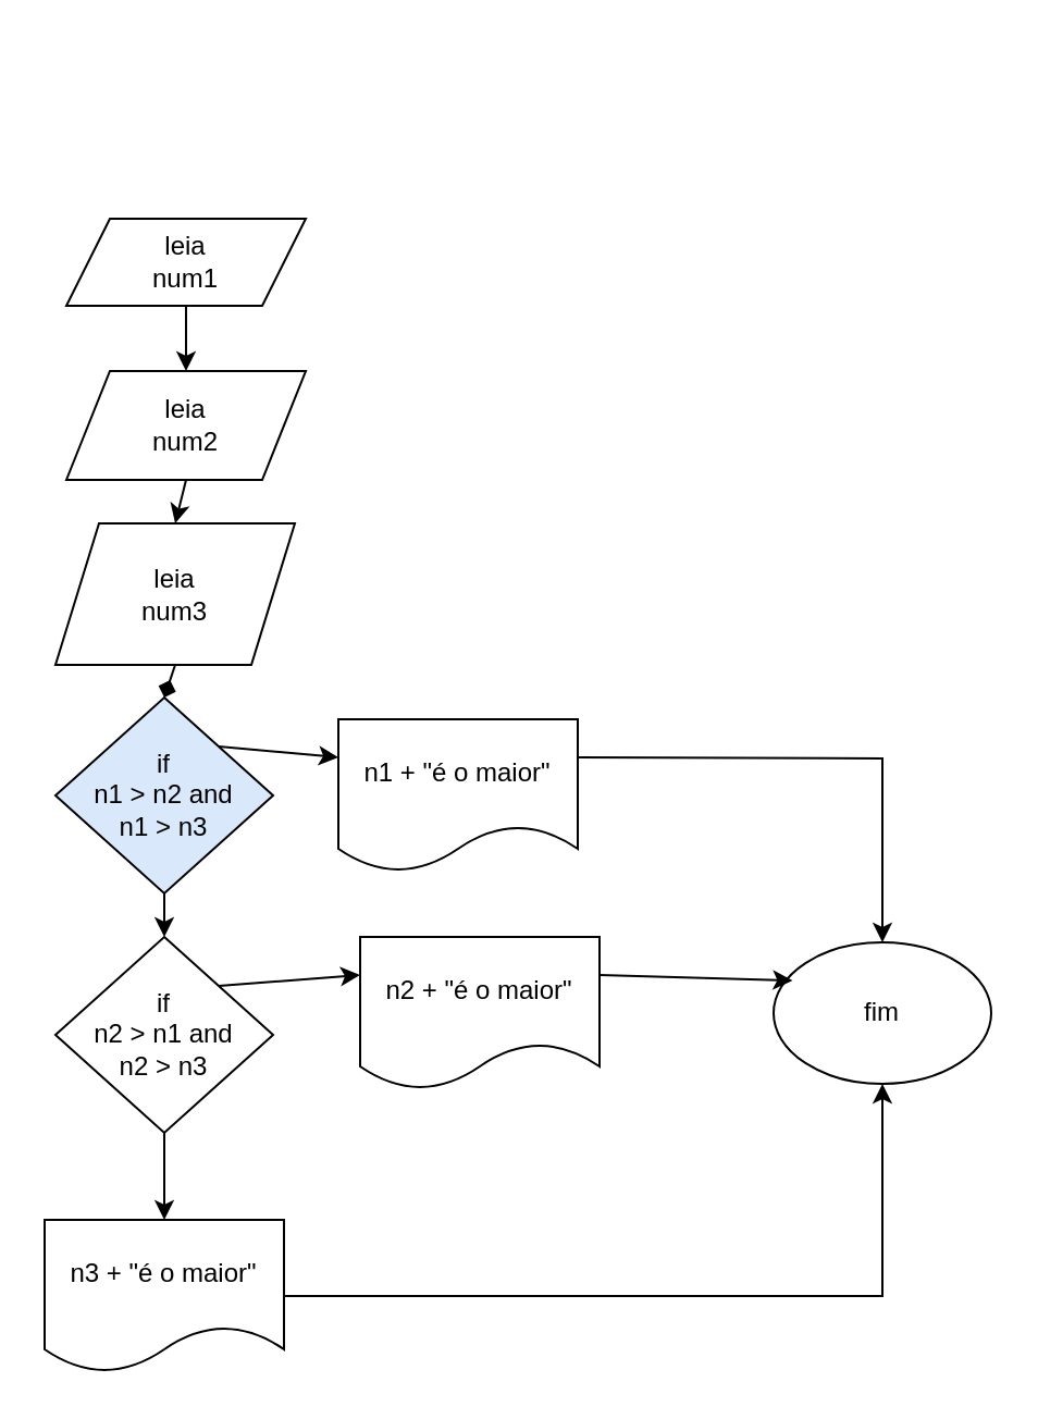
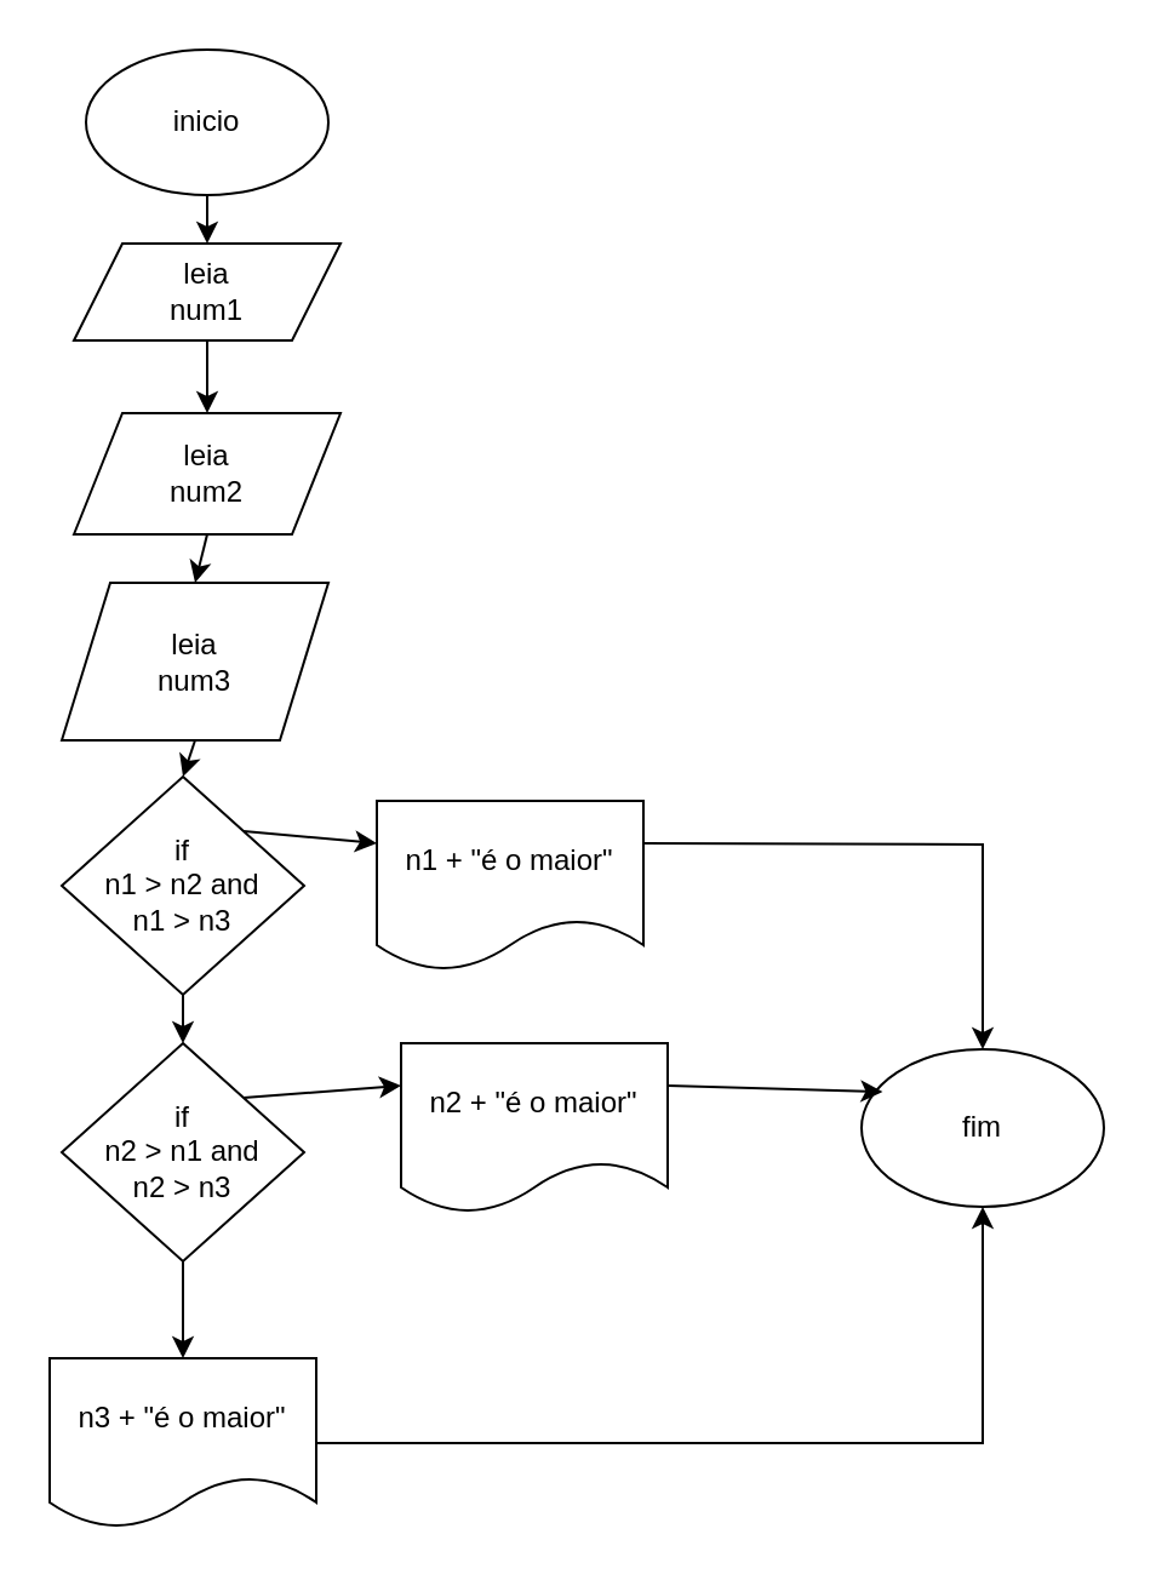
  <mxCell id="0" />
  <mxCell id="1" parent="0" />
+ <mxCell id="2" value="inicio" style="ellipse;whiteSpace=wrap;html=1;" vertex="1" parent="1"><mxGeometry x="35" y="20" width="100" height="60" as="geometry" /></mxCell>
  <mxCell id="3" value="leia&lt;div&gt;num1&lt;/div&gt;" style="shape=parallelogram;perimeter=parallelogramPerimeter;whiteSpace=wrap;html=1;fixedSize=1;" vertex="1" parent="1"><mxGeometry x="30" y="100" width="110" height="40" as="geometry" /></mxCell>
  <mxCell id="4" value="leia&lt;div&gt;num2&lt;/div&gt;" style="shape=parallelogram;perimeter=parallelogramPerimeter;whiteSpace=wrap;html=1;fixedSize=1;" vertex="1" parent="1"><mxGeometry x="30" y="170" width="110" height="50" as="geometry" /></mxCell>
  <mxCell id="5" value="leia&lt;div&gt;num3&lt;/div&gt;" style="shape=parallelogram;perimeter=parallelogramPerimeter;whiteSpace=wrap;html=1;fixedSize=1;" vertex="1" parent="1"><mxGeometry x="25" y="240" width="110" height="65" as="geometry" /></mxCell>
- <mxCell id="6" value="if&lt;div&gt;n1 &amp;gt; n2 and&lt;/div&gt;&lt;div&gt;n1 &amp;gt; n3&lt;/div&gt;" style="rhombus;whiteSpace=wrap;html=1;fillColor=#dae8fc;" vertex="1" parent="1"><mxGeometry x="25" y="320" width="100" height="90" as="geometry" /></mxCell>
+ <mxCell id="6" value="if&lt;div&gt;n1 &amp;gt; n2 and&lt;/div&gt;&lt;div&gt;n1 &amp;gt; n3&lt;/div&gt;" style="rhombus;whiteSpace=wrap;html=1;" vertex="1" parent="1"><mxGeometry x="25" y="320" width="100" height="90" as="geometry" /></mxCell>
  <mxCell id="7" value="if&lt;div&gt;n2 &amp;gt; n1 and&lt;/div&gt;&lt;div&gt;n2 &amp;gt; n3&lt;/div&gt;" style="rhombus;whiteSpace=wrap;html=1;" vertex="1" parent="1"><mxGeometry x="25" y="430" width="100" height="90" as="geometry" /></mxCell>
  <mxCell id="8" value="n1 + &quot;é o maior&quot;" style="shape=document;whiteSpace=wrap;html=1;boundedLbl=1;" vertex="1" parent="1"><mxGeometry x="155" y="330" width="110" height="70" as="geometry" /></mxCell>
  <mxCell id="9" value="n2&lt;span style=&quot;background-color: transparent; color: light-dark(rgb(0, 0, 0), rgb(255, 255, 255));&quot;&gt;&amp;nbsp;+ &quot;é o maior&quot;&lt;/span&gt;" style="shape=document;whiteSpace=wrap;html=1;boundedLbl=1;" vertex="1" parent="1"><mxGeometry x="165" y="430" width="110" height="70" as="geometry" /></mxCell>
  <mxCell id="10" value="n3 + &quot;é o maior&quot;" style="shape=document;whiteSpace=wrap;html=1;boundedLbl=1;" vertex="1" parent="1"><mxGeometry x="20" y="560" width="110" height="70" as="geometry" /></mxCell>
  <mxCell id="11" value="fim" style="ellipse;whiteSpace=wrap;html=1;" vertex="1" parent="1"><mxGeometry x="355" y="432.5" width="100" height="65" as="geometry" /></mxCell>
  <mxCell id="12" value="" style="endArrow=classic;html=1;rounded=0;exitX=0.5;exitY=1;exitDx=0;exitDy=0;entryX=0.5;entryY=0;entryDx=0;entryDy=0;" edge="1" parent="1" source="6" target="7"><mxGeometry width="50" height="50" relative="1" as="geometry"><mxPoint x="135" y="380" as="sourcePoint" /><mxPoint x="185" y="330" as="targetPoint" /></mxGeometry></mxCell>
  <mxCell id="13" value="" style="endArrow=classic;html=1;rounded=0;exitX=1;exitY=0;exitDx=0;exitDy=0;entryX=0;entryY=0.25;entryDx=0;entryDy=0;" edge="1" parent="1" source="6" target="8"><mxGeometry width="50" height="50" relative="1" as="geometry"><mxPoint x="135" y="380" as="sourcePoint" /><mxPoint x="155" y="341" as="targetPoint" /></mxGeometry></mxCell>
- <mxCell id="14" value="" style="endArrow=diamond;html=1;rounded=0;exitX=0.5;exitY=1;exitDx=0;exitDy=0;entryX=0.5;entryY=0;entryDx=0;entryDy=0;" edge="1" parent="1" source="5" target="6"><mxGeometry width="50" height="50" relative="1" as="geometry"><mxPoint x="135" y="380" as="sourcePoint" /><mxPoint x="185" y="330" as="targetPoint" /></mxGeometry></mxCell>
+ <mxCell id="14" value="" style="endArrow=classic;html=1;rounded=0;exitX=0.5;exitY=1;exitDx=0;exitDy=0;entryX=0.5;entryY=0;entryDx=0;entryDy=0;" edge="1" parent="1" source="5" target="6"><mxGeometry width="50" height="50" relative="1" as="geometry"><mxPoint x="135" y="380" as="sourcePoint" /><mxPoint x="185" y="330" as="targetPoint" /></mxGeometry></mxCell>
  <mxCell id="15" value="" style="endArrow=classic;html=1;rounded=0;exitX=0.5;exitY=1;exitDx=0;exitDy=0;entryX=0.5;entryY=0;entryDx=0;entryDy=0;" edge="1" parent="1" source="4" target="5"><mxGeometry width="50" height="50" relative="1" as="geometry"><mxPoint x="135" y="380" as="sourcePoint" /><mxPoint x="185" y="330" as="targetPoint" /></mxGeometry></mxCell>
  <mxCell id="16" value="" style="endArrow=classic;html=1;rounded=0;exitX=0.5;exitY=1;exitDx=0;exitDy=0;entryX=0.5;entryY=0;entryDx=0;entryDy=0;" edge="1" parent="1" source="3" target="4"><mxGeometry width="50" height="50" relative="1" as="geometry"><mxPoint x="135" y="380" as="sourcePoint" /><mxPoint x="185" y="330" as="targetPoint" /></mxGeometry></mxCell>
+ <mxCell id="17" value="" style="endArrow=classic;html=1;rounded=0;exitX=0.5;exitY=1;exitDx=0;exitDy=0;entryX=0.5;entryY=0;entryDx=0;entryDy=0;" edge="1" parent="1" source="2" target="3"><mxGeometry width="50" height="50" relative="1" as="geometry"><mxPoint x="135" y="380" as="sourcePoint" /><mxPoint x="185" y="330" as="targetPoint" /></mxGeometry></mxCell>
  <mxCell id="18" value="" style="endArrow=classic;html=1;rounded=0;exitX=0.5;exitY=1;exitDx=0;exitDy=0;entryX=0.5;entryY=0;entryDx=0;entryDy=0;" edge="1" parent="1" source="7" target="10"><mxGeometry width="50" height="50" relative="1" as="geometry"><mxPoint x="135" y="380" as="sourcePoint" /><mxPoint x="75" y="550" as="targetPoint" /></mxGeometry></mxCell>
  <mxCell id="19" value="" style="endArrow=classic;html=1;rounded=0;exitX=1;exitY=0.5;exitDx=0;exitDy=0;entryX=0.5;entryY=1;entryDx=0;entryDy=0;" edge="1" parent="1" source="10" target="11"><mxGeometry width="50" height="50" relative="1" as="geometry"><mxPoint x="135" y="380" as="sourcePoint" /><mxPoint x="185" y="330" as="targetPoint" /><Array as="points"><mxPoint x="405" y="595" /></Array></mxGeometry></mxCell>
  <mxCell id="20" value="" style="endArrow=classic;html=1;rounded=0;exitX=1;exitY=0.25;exitDx=0;exitDy=0;entryX=0.087;entryY=0.27;entryDx=0;entryDy=0;entryPerimeter=0;" edge="1" parent="1" source="9" target="11"><mxGeometry width="50" height="50" relative="1" as="geometry"><mxPoint x="135" y="380" as="sourcePoint" /><mxPoint x="185" y="330" as="targetPoint" /></mxGeometry></mxCell>
  <mxCell id="21" value="" style="endArrow=classic;html=1;rounded=0;exitX=1;exitY=0.25;exitDx=0;exitDy=0;entryX=0.5;entryY=0;entryDx=0;entryDy=0;" edge="1" parent="1" source="8" target="11"><mxGeometry width="50" height="50" relative="1" as="geometry"><mxPoint x="135" y="380" as="sourcePoint" /><mxPoint x="185" y="330" as="targetPoint" /><Array as="points"><mxPoint x="405" y="348" /></Array></mxGeometry></mxCell>
  <mxCell id="22" value="" style="endArrow=classic;html=1;rounded=0;exitX=1;exitY=0;exitDx=0;exitDy=0;entryX=0;entryY=0.25;entryDx=0;entryDy=0;" edge="1" parent="1" source="7" target="9"><mxGeometry width="50" height="50" relative="1" as="geometry"><mxPoint x="135" y="380" as="sourcePoint" /><mxPoint x="185" y="330" as="targetPoint" /></mxGeometry></mxCell>
